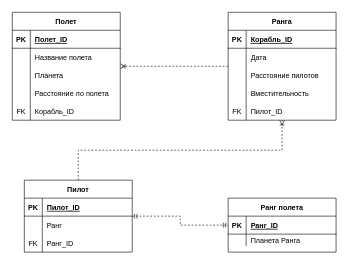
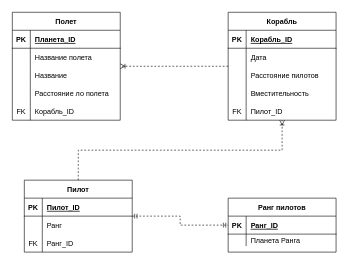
  <mxCell id="0" />
  <mxCell id="1" parent="0" />
  <mxCell id="2" value="Полет" style="shape=table;startSize=30;container=1;collapsible=1;childLayout=tableLayout;fixedRows=1;rowLines=0;fontStyle=1;align=center;resizeLast=1;" vertex="1" parent="1"><mxGeometry x="20" y="20" width="180" height="180" as="geometry" /></mxCell>
  <mxCell id="3" value="" style="shape=tableRow;horizontal=0;startSize=0;swimlaneHead=0;swimlaneBody=0;fillColor=none;collapsible=0;dropTarget=0;points=[[0,0.5],[1,0.5]];portConstraint=eastwest;top=0;left=0;right=0;bottom=1;" vertex="1" parent="2"><mxGeometry y="30" width="180" height="30" as="geometry" /></mxCell>
  <mxCell id="4" value="PK" style="shape=partialRectangle;connectable=0;fillColor=none;top=0;left=0;bottom=0;right=0;fontStyle=1;overflow=hidden;" vertex="1" parent="3"><mxGeometry width="30" height="30" as="geometry"><mxRectangle width="30" height="30" as="alternateBounds" /></mxGeometry></mxCell>
- <mxCell id="5" value="Полет_ID" style="shape=partialRectangle;connectable=0;fillColor=none;top=0;left=0;bottom=0;right=0;align=left;spacingLeft=6;fontStyle=5;overflow=hidden;" vertex="1" parent="3"><mxGeometry x="30" width="150" height="30" as="geometry"><mxRectangle width="150" height="30" as="alternateBounds" /></mxGeometry></mxCell>
+ <mxCell id="5" value="Планета_ID" style="shape=partialRectangle;connectable=0;fillColor=none;top=0;left=0;bottom=0;right=0;align=left;spacingLeft=6;fontStyle=5;overflow=hidden;" vertex="1" parent="3"><mxGeometry x="30" width="150" height="30" as="geometry"><mxRectangle width="150" height="30" as="alternateBounds" /></mxGeometry></mxCell>
  <mxCell id="6" value="" style="shape=tableRow;horizontal=0;startSize=0;swimlaneHead=0;swimlaneBody=0;fillColor=none;collapsible=0;dropTarget=0;points=[[0,0.5],[1,0.5]];portConstraint=eastwest;top=0;left=0;right=0;bottom=0;" vertex="1" parent="2"><mxGeometry y="60" width="180" height="30" as="geometry" /></mxCell>
  <mxCell id="7" value="" style="shape=partialRectangle;connectable=0;fillColor=none;top=0;left=0;bottom=0;right=0;editable=1;overflow=hidden;" vertex="1" parent="6"><mxGeometry width="30" height="30" as="geometry"><mxRectangle width="30" height="30" as="alternateBounds" /></mxGeometry></mxCell>
  <mxCell id="8" value="Название полета" style="shape=partialRectangle;connectable=0;fillColor=none;top=0;left=0;bottom=0;right=0;align=left;spacingLeft=6;overflow=hidden;" vertex="1" parent="6"><mxGeometry x="30" width="150" height="30" as="geometry"><mxRectangle width="150" height="30" as="alternateBounds" /></mxGeometry></mxCell>
  <mxCell id="9" value="" style="shape=tableRow;horizontal=0;startSize=0;swimlaneHead=0;swimlaneBody=0;fillColor=none;collapsible=0;dropTarget=0;points=[[0,0.5],[1,0.5]];portConstraint=eastwest;top=0;left=0;right=0;bottom=0;" vertex="1" parent="2"><mxGeometry y="90" width="180" height="30" as="geometry" /></mxCell>
  <mxCell id="10" value="" style="shape=partialRectangle;connectable=0;fillColor=none;top=0;left=0;bottom=0;right=0;editable=1;overflow=hidden;" vertex="1" parent="9"><mxGeometry width="30" height="30" as="geometry"><mxRectangle width="30" height="30" as="alternateBounds" /></mxGeometry></mxCell>
- <mxCell id="11" value="Планета" style="shape=partialRectangle;connectable=0;fillColor=none;top=0;left=0;bottom=0;right=0;align=left;spacingLeft=6;overflow=hidden;" vertex="1" parent="9"><mxGeometry x="30" width="150" height="30" as="geometry"><mxRectangle width="150" height="30" as="alternateBounds" /></mxGeometry></mxCell>
+ <mxCell id="11" value="Название" style="shape=partialRectangle;connectable=0;fillColor=none;top=0;left=0;bottom=0;right=0;align=left;spacingLeft=6;overflow=hidden;" vertex="1" parent="9"><mxGeometry x="30" width="150" height="30" as="geometry"><mxRectangle width="150" height="30" as="alternateBounds" /></mxGeometry></mxCell>
  <mxCell id="12" value="" style="shape=tableRow;horizontal=0;startSize=0;swimlaneHead=0;swimlaneBody=0;fillColor=none;collapsible=0;dropTarget=0;points=[[0,0.5],[1,0.5]];portConstraint=eastwest;top=0;left=0;right=0;bottom=0;" vertex="1" parent="2"><mxGeometry y="120" width="180" height="30" as="geometry" /></mxCell>
  <mxCell id="13" value="" style="shape=partialRectangle;connectable=0;fillColor=none;top=0;left=0;bottom=0;right=0;editable=1;overflow=hidden;" vertex="1" parent="12"><mxGeometry width="30" height="30" as="geometry"><mxRectangle width="30" height="30" as="alternateBounds" /></mxGeometry></mxCell>
  <mxCell id="14" value="Расстояние ло полета" style="shape=partialRectangle;connectable=0;fillColor=none;top=0;left=0;bottom=0;right=0;align=left;spacingLeft=6;overflow=hidden;" vertex="1" parent="12"><mxGeometry x="30" width="150" height="30" as="geometry"><mxRectangle width="150" height="30" as="alternateBounds" /></mxGeometry></mxCell>
  <mxCell id="15" value="" style="shape=tableRow;horizontal=0;startSize=0;swimlaneHead=0;swimlaneBody=0;fillColor=none;collapsible=0;dropTarget=0;points=[[0,0.5],[1,0.5]];portConstraint=eastwest;top=0;left=0;right=0;bottom=0;fontColor=none;" vertex="1" parent="2"><mxGeometry y="150" width="180" height="30" as="geometry" /></mxCell>
  <mxCell id="16" value="FK" style="shape=partialRectangle;connectable=0;fillColor=none;top=0;left=0;bottom=0;right=0;fontStyle=0;overflow=hidden;fontColor=none;" vertex="1" parent="15"><mxGeometry width="30" height="30" as="geometry"><mxRectangle width="30" height="30" as="alternateBounds" /></mxGeometry></mxCell>
  <mxCell id="17" value="Корабль_ID" style="shape=partialRectangle;connectable=0;fillColor=none;top=0;left=0;bottom=0;right=0;align=left;spacingLeft=6;fontStyle=0;overflow=hidden;fontColor=none;" vertex="1" parent="15"><mxGeometry x="30" width="150" height="30" as="geometry"><mxRectangle width="150" height="30" as="alternateBounds" /></mxGeometry></mxCell>
- <mxCell id="18" value="Ранга" style="shape=table;startSize=30;container=1;collapsible=1;childLayout=tableLayout;fixedRows=1;rowLines=0;fontStyle=1;align=center;resizeLast=1;" vertex="1" parent="1"><mxGeometry x="380" y="20" width="180" height="180" as="geometry" /></mxCell>
+ <mxCell id="18" value="Корабль" style="shape=table;startSize=30;container=1;collapsible=1;childLayout=tableLayout;fixedRows=1;rowLines=0;fontStyle=1;align=center;resizeLast=1;" vertex="1" parent="1"><mxGeometry x="380" y="20" width="180" height="180" as="geometry" /></mxCell>
  <mxCell id="19" value="" style="shape=tableRow;horizontal=0;startSize=0;swimlaneHead=0;swimlaneBody=0;fillColor=none;collapsible=0;dropTarget=0;points=[[0,0.5],[1,0.5]];portConstraint=eastwest;top=0;left=0;right=0;bottom=1;" vertex="1" parent="18"><mxGeometry y="30" width="180" height="30" as="geometry" /></mxCell>
  <mxCell id="20" value="PK" style="shape=partialRectangle;connectable=0;fillColor=none;top=0;left=0;bottom=0;right=0;fontStyle=1;overflow=hidden;" vertex="1" parent="19"><mxGeometry width="30" height="30" as="geometry"><mxRectangle width="30" height="30" as="alternateBounds" /></mxGeometry></mxCell>
  <mxCell id="21" value="Корабль_ID" style="shape=partialRectangle;connectable=0;fillColor=none;top=0;left=0;bottom=0;right=0;align=left;spacingLeft=6;fontStyle=5;overflow=hidden;" vertex="1" parent="19"><mxGeometry x="30" width="150" height="30" as="geometry"><mxRectangle width="150" height="30" as="alternateBounds" /></mxGeometry></mxCell>
  <mxCell id="22" value="" style="shape=tableRow;horizontal=0;startSize=0;swimlaneHead=0;swimlaneBody=0;fillColor=none;collapsible=0;dropTarget=0;points=[[0,0.5],[1,0.5]];portConstraint=eastwest;top=0;left=0;right=0;bottom=0;" vertex="1" parent="18"><mxGeometry y="60" width="180" height="30" as="geometry" /></mxCell>
  <mxCell id="23" value="" style="shape=partialRectangle;connectable=0;fillColor=none;top=0;left=0;bottom=0;right=0;editable=1;overflow=hidden;" vertex="1" parent="22"><mxGeometry width="30" height="30" as="geometry"><mxRectangle width="30" height="30" as="alternateBounds" /></mxGeometry></mxCell>
  <mxCell id="24" value="Дата" style="shape=partialRectangle;connectable=0;fillColor=none;top=0;left=0;bottom=0;right=0;align=left;spacingLeft=6;overflow=hidden;" vertex="1" parent="22"><mxGeometry x="30" width="150" height="30" as="geometry"><mxRectangle width="150" height="30" as="alternateBounds" /></mxGeometry></mxCell>
  <mxCell id="25" value="" style="shape=tableRow;horizontal=0;startSize=0;swimlaneHead=0;swimlaneBody=0;fillColor=none;collapsible=0;dropTarget=0;points=[[0,0.5],[1,0.5]];portConstraint=eastwest;top=0;left=0;right=0;bottom=0;" vertex="1" parent="18"><mxGeometry y="90" width="180" height="30" as="geometry" /></mxCell>
  <mxCell id="26" value="" style="shape=partialRectangle;connectable=0;fillColor=none;top=0;left=0;bottom=0;right=0;editable=1;overflow=hidden;" vertex="1" parent="25"><mxGeometry width="30" height="30" as="geometry"><mxRectangle width="30" height="30" as="alternateBounds" /></mxGeometry></mxCell>
  <mxCell id="27" value="Расстояние пилотов" style="shape=partialRectangle;connectable=0;fillColor=none;top=0;left=0;bottom=0;right=0;align=left;spacingLeft=6;overflow=hidden;" vertex="1" parent="25"><mxGeometry x="30" width="150" height="30" as="geometry"><mxRectangle width="150" height="30" as="alternateBounds" /></mxGeometry></mxCell>
  <mxCell id="28" value="" style="shape=tableRow;horizontal=0;startSize=0;swimlaneHead=0;swimlaneBody=0;fillColor=none;collapsible=0;dropTarget=0;points=[[0,0.5],[1,0.5]];portConstraint=eastwest;top=0;left=0;right=0;bottom=0;" vertex="1" parent="18"><mxGeometry y="120" width="180" height="30" as="geometry" /></mxCell>
  <mxCell id="29" value="" style="shape=partialRectangle;connectable=0;fillColor=none;top=0;left=0;bottom=0;right=0;editable=1;overflow=hidden;" vertex="1" parent="28"><mxGeometry width="30" height="30" as="geometry"><mxRectangle width="30" height="30" as="alternateBounds" /></mxGeometry></mxCell>
  <mxCell id="30" value="Вместительность" style="shape=partialRectangle;connectable=0;fillColor=none;top=0;left=0;bottom=0;right=0;align=left;spacingLeft=6;overflow=hidden;fontColor=default;" vertex="1" parent="28"><mxGeometry x="30" width="150" height="30" as="geometry"><mxRectangle width="150" height="30" as="alternateBounds" /></mxGeometry></mxCell>
  <mxCell id="31" value="" style="shape=tableRow;horizontal=0;startSize=0;swimlaneHead=0;swimlaneBody=0;fillColor=none;collapsible=0;dropTarget=0;points=[[0,0.5],[1,0.5]];portConstraint=eastwest;top=0;left=0;right=0;bottom=0;fontColor=none;" vertex="1" parent="18"><mxGeometry y="150" width="180" height="30" as="geometry" /></mxCell>
  <mxCell id="32" value="FK" style="shape=partialRectangle;connectable=0;fillColor=none;top=0;left=0;bottom=0;right=0;fontStyle=0;overflow=hidden;fontColor=none;" vertex="1" parent="31"><mxGeometry width="30" height="30" as="geometry"><mxRectangle width="30" height="30" as="alternateBounds" /></mxGeometry></mxCell>
  <mxCell id="33" value="Пилот_ID" style="shape=partialRectangle;connectable=0;fillColor=none;top=0;left=0;bottom=0;right=0;align=left;spacingLeft=6;fontStyle=0;overflow=hidden;fontColor=none;" vertex="1" parent="31"><mxGeometry x="30" width="150" height="30" as="geometry"><mxRectangle width="150" height="30" as="alternateBounds" /></mxGeometry></mxCell>
  <mxCell id="34" value="Пилот" style="shape=table;startSize=30;container=1;collapsible=1;childLayout=tableLayout;fixedRows=1;rowLines=0;fontStyle=1;align=center;resizeLast=1;fontColor=none;" vertex="1" parent="1"><mxGeometry x="40" y="300" width="180" height="120" as="geometry" /></mxCell>
  <mxCell id="35" value="" style="shape=tableRow;horizontal=0;startSize=0;swimlaneHead=0;swimlaneBody=0;fillColor=none;collapsible=0;dropTarget=0;points=[[0,0.5],[1,0.5]];portConstraint=eastwest;top=0;left=0;right=0;bottom=1;fontColor=none;" vertex="1" parent="34"><mxGeometry y="30" width="180" height="30" as="geometry" /></mxCell>
  <mxCell id="36" value="PK" style="shape=partialRectangle;connectable=0;fillColor=none;top=0;left=0;bottom=0;right=0;fontStyle=1;overflow=hidden;fontColor=none;" vertex="1" parent="35"><mxGeometry width="30" height="30" as="geometry"><mxRectangle width="30" height="30" as="alternateBounds" /></mxGeometry></mxCell>
  <mxCell id="37" value="Пилот_ID" style="shape=partialRectangle;connectable=0;fillColor=none;top=0;left=0;bottom=0;right=0;align=left;spacingLeft=6;fontStyle=5;overflow=hidden;fontColor=none;" vertex="1" parent="35"><mxGeometry x="30" width="150" height="30" as="geometry"><mxRectangle width="150" height="30" as="alternateBounds" /></mxGeometry></mxCell>
  <mxCell id="38" value="" style="shape=tableRow;horizontal=0;startSize=0;swimlaneHead=0;swimlaneBody=0;fillColor=none;collapsible=0;dropTarget=0;points=[[0,0.5],[1,0.5]];portConstraint=eastwest;top=0;left=0;right=0;bottom=0;fontColor=none;" vertex="1" parent="34"><mxGeometry y="60" width="180" height="30" as="geometry" /></mxCell>
  <mxCell id="39" value="" style="shape=partialRectangle;connectable=0;fillColor=none;top=0;left=0;bottom=0;right=0;editable=1;overflow=hidden;fontColor=none;" vertex="1" parent="38"><mxGeometry width="30" height="30" as="geometry"><mxRectangle width="30" height="30" as="alternateBounds" /></mxGeometry></mxCell>
  <mxCell id="40" value="Ранг" style="shape=partialRectangle;connectable=0;fillColor=none;top=0;left=0;bottom=0;right=0;align=left;spacingLeft=6;overflow=hidden;fontColor=none;" vertex="1" parent="38"><mxGeometry x="30" width="150" height="30" as="geometry"><mxRectangle width="150" height="30" as="alternateBounds" /></mxGeometry></mxCell>
  <mxCell id="41" value="" style="shape=tableRow;horizontal=0;startSize=0;swimlaneHead=0;swimlaneBody=0;fillColor=none;collapsible=0;dropTarget=0;points=[[0,0.5],[1,0.5]];portConstraint=eastwest;top=0;left=0;right=0;bottom=0;fontColor=none;" vertex="1" parent="34"><mxGeometry y="90" width="180" height="30" as="geometry" /></mxCell>
  <mxCell id="42" value="FK" style="shape=partialRectangle;connectable=0;fillColor=none;top=0;left=0;bottom=0;right=0;fontStyle=0;overflow=hidden;fontColor=none;" vertex="1" parent="41"><mxGeometry width="30" height="30" as="geometry"><mxRectangle width="30" height="30" as="alternateBounds" /></mxGeometry></mxCell>
  <mxCell id="43" value="Ранг_ID" style="shape=partialRectangle;connectable=0;fillColor=none;top=0;left=0;bottom=0;right=0;align=left;spacingLeft=6;fontStyle=0;overflow=hidden;fontColor=none;" vertex="1" parent="41"><mxGeometry x="30" width="150" height="30" as="geometry"><mxRectangle width="150" height="30" as="alternateBounds" /></mxGeometry></mxCell>
- <mxCell id="44" value="Ранг полета" style="shape=table;startSize=30;container=1;collapsible=1;childLayout=tableLayout;fixedRows=1;rowLines=0;fontStyle=1;align=center;resizeLast=1;fontColor=none;" vertex="1" parent="1"><mxGeometry x="380" y="330" width="180" height="90" as="geometry" /></mxCell>
+ <mxCell id="44" value="Ранг пилотов" style="shape=table;startSize=30;container=1;collapsible=1;childLayout=tableLayout;fixedRows=1;rowLines=0;fontStyle=1;align=center;resizeLast=1;fontColor=none;" vertex="1" parent="1"><mxGeometry x="380" y="330" width="180" height="90" as="geometry" /></mxCell>
  <mxCell id="45" value="" style="shape=tableRow;horizontal=0;startSize=0;swimlaneHead=0;swimlaneBody=0;fillColor=none;collapsible=0;dropTarget=0;points=[[0,0.5],[1,0.5]];portConstraint=eastwest;top=0;left=0;right=0;bottom=1;fontColor=none;" vertex="1" parent="44"><mxGeometry y="30" width="180" height="30" as="geometry" /></mxCell>
  <mxCell id="46" value="PK" style="shape=partialRectangle;connectable=0;fillColor=none;top=0;left=0;bottom=0;right=0;fontStyle=1;overflow=hidden;fontColor=none;" vertex="1" parent="45"><mxGeometry width="30" height="30" as="geometry"><mxRectangle width="30" height="30" as="alternateBounds" /></mxGeometry></mxCell>
  <mxCell id="47" value="Ранг_ID" style="shape=partialRectangle;connectable=0;fillColor=none;top=0;left=0;bottom=0;right=0;align=left;spacingLeft=6;fontStyle=5;overflow=hidden;fontColor=none;" vertex="1" parent="45"><mxGeometry x="30" width="150" height="30" as="geometry"><mxRectangle width="150" height="30" as="alternateBounds" /></mxGeometry></mxCell>
  <mxCell id="48" value="" style="shape=tableRow;horizontal=0;startSize=0;swimlaneHead=0;swimlaneBody=0;fillColor=none;collapsible=0;dropTarget=0;points=[[0,0.5],[1,0.5]];portConstraint=eastwest;top=0;left=0;right=0;bottom=0;fontColor=none;" vertex="1" parent="44"><mxGeometry y="60" width="180" height="20" as="geometry" /></mxCell>
  <mxCell id="49" value="" style="shape=partialRectangle;connectable=0;fillColor=none;top=0;left=0;bottom=0;right=0;editable=1;overflow=hidden;fontColor=none;" vertex="1" parent="48"><mxGeometry width="30" height="20" as="geometry"><mxRectangle width="30" height="20" as="alternateBounds" /></mxGeometry></mxCell>
  <mxCell id="50" value="Планета Ранга" style="shape=partialRectangle;connectable=0;fillColor=none;top=0;left=0;bottom=0;right=0;align=left;spacingLeft=6;overflow=hidden;fontColor=none;" vertex="1" parent="48"><mxGeometry x="30" width="150" height="20" as="geometry"><mxRectangle width="150" height="20" as="alternateBounds" /></mxGeometry></mxCell>
  <mxCell id="51" value="" style="edgeStyle=orthogonalEdgeStyle;fontSize=12;html=1;endArrow=ERoneToMany;rounded=0;fontColor=none;dashed=1;" edge="1" parent="1" source="18" target="2"><mxGeometry width="100" height="100" relative="1" as="geometry"><mxPoint x="280" y="100" as="sourcePoint" /><mxPoint x="320" y="60" as="targetPoint" /><Array as="points" /></mxGeometry></mxCell>
  <mxCell id="52" value="" style="fontSize=12;html=1;endArrow=ERoneToMany;rounded=0;fontColor=none;edgeStyle=elbowEdgeStyle;elbow=vertical;dashed=1;" edge="1" parent="1" source="34" target="18"><mxGeometry width="100" height="100" relative="1" as="geometry"><mxPoint x="230" y="270" as="sourcePoint" /><mxPoint x="330" y="170" as="targetPoint" /></mxGeometry></mxCell>
  <mxCell id="53" value="" style="edgeStyle=orthogonalEdgeStyle;fontSize=12;html=1;endArrow=ERmandOne;startArrow=ERmandOne;rounded=0;fontColor=none;elbow=vertical;dashed=1;" edge="1" parent="1" source="34" target="44"><mxGeometry width="100" height="100" relative="1" as="geometry"><mxPoint x="200" y="480" as="sourcePoint" /><mxPoint x="300" y="380" as="targetPoint" /></mxGeometry></mxCell>
